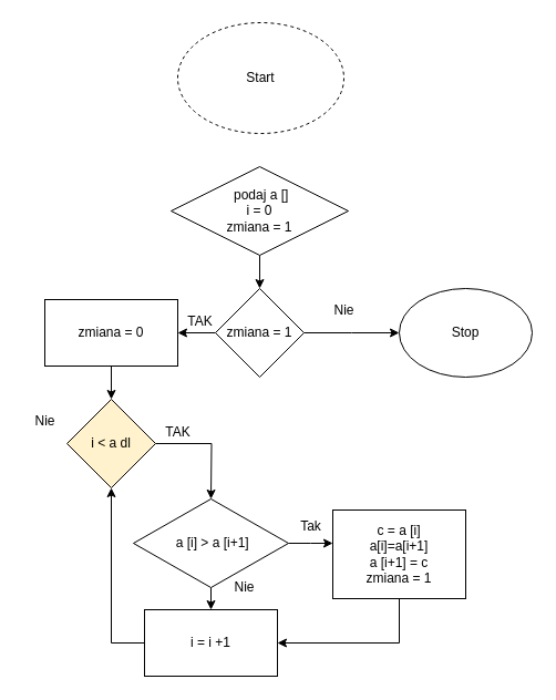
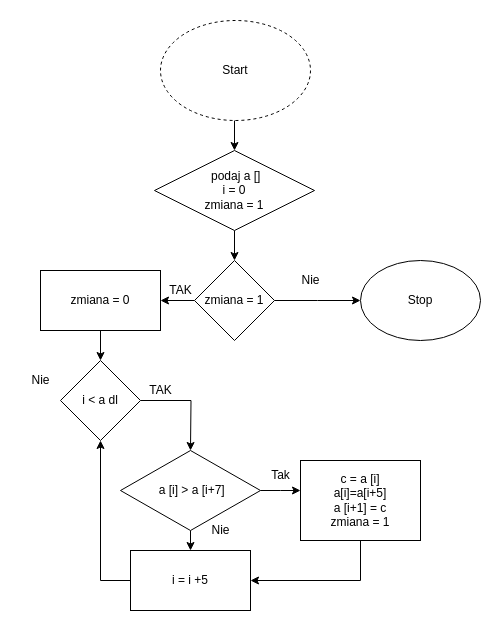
  <mxCell id="0" />
  <mxCell id="1" parent="0" />
+ <mxCell id="2" style="edgeStyle=orthogonalEdgeStyle;rounded=0;orthogonalLoop=1;jettySize=auto;html=1;exitX=0.5;exitY=1;exitDx=0;exitDy=0;entryX=0.5;entryY=0;entryDx=0;entryDy=0;" edge="1" parent="1" source="3" target="5"><mxGeometry relative="1" as="geometry" /></mxCell>
  <mxCell id="3" value="Start" style="ellipse;whiteSpace=wrap;html=1;dashed=1;" vertex="1" parent="1"><mxGeometry x="160" y="20" width="150" height="100" as="geometry" /></mxCell>
  <mxCell id="4" style="edgeStyle=orthogonalEdgeStyle;rounded=0;orthogonalLoop=1;jettySize=auto;html=1;exitX=0.5;exitY=1;exitDx=0;exitDy=0;" edge="1" parent="1" source="5"><mxGeometry relative="1" as="geometry"><mxPoint x="234" y="260" as="targetPoint" /></mxGeometry></mxCell>
  <mxCell id="5" value="&lt;div&gt;&amp;nbsp;podaj a []&lt;/div&gt;&lt;div&gt;i = 0&lt;/div&gt;&lt;div&gt;zmiana = 1&lt;br&gt;&lt;/div&gt;" style="rhombus;whiteSpace=wrap;html=1;" vertex="1" parent="1"><mxGeometry x="154" y="150" width="160" height="80" as="geometry" /></mxCell>
  <mxCell id="6" style="edgeStyle=orthogonalEdgeStyle;rounded=0;orthogonalLoop=1;jettySize=auto;html=1;exitX=1;exitY=0.5;exitDx=0;exitDy=0;" edge="1" parent="1" source="8"><mxGeometry relative="1" as="geometry"><mxPoint x="360" y="300" as="targetPoint" /></mxGeometry></mxCell>
  <mxCell id="7" style="edgeStyle=orthogonalEdgeStyle;rounded=0;orthogonalLoop=1;jettySize=auto;html=1;exitX=0;exitY=0.5;exitDx=0;exitDy=0;" edge="1" parent="1" source="8"><mxGeometry relative="1" as="geometry"><mxPoint x="160" y="300" as="targetPoint" /></mxGeometry></mxCell>
  <mxCell id="8" value="zmiana = 1" style="rhombus;whiteSpace=wrap;html=1;" vertex="1" parent="1"><mxGeometry x="194" y="260" width="80" height="80" as="geometry" /></mxCell>
  <mxCell id="9" value="Nie" style="text;html=1;align=center;verticalAlign=middle;resizable=0;points=[];autosize=1;strokeColor=none;fillColor=none;" vertex="1" parent="1"><mxGeometry x="290" y="265" width="40" height="30" as="geometry" /></mxCell>
  <mxCell id="10" value="Stop" style="ellipse;whiteSpace=wrap;html=1;" vertex="1" parent="1"><mxGeometry x="360" y="260" width="120" height="80" as="geometry" /></mxCell>
  <mxCell id="11" style="edgeStyle=orthogonalEdgeStyle;rounded=0;orthogonalLoop=1;jettySize=auto;html=1;exitX=0.5;exitY=1;exitDx=0;exitDy=0;" edge="1" parent="1" source="12"><mxGeometry relative="1" as="geometry"><mxPoint x="100" y="360" as="targetPoint" /></mxGeometry></mxCell>
  <mxCell id="12" value="zmiana = 0" style="rounded=0;whiteSpace=wrap;html=1;" vertex="1" parent="1"><mxGeometry x="40" y="270" width="120" height="60" as="geometry" /></mxCell>
  <mxCell id="13" style="edgeStyle=orthogonalEdgeStyle;rounded=0;orthogonalLoop=1;jettySize=auto;html=1;exitX=1;exitY=0.5;exitDx=0;exitDy=0;" edge="1" parent="1" source="14"><mxGeometry relative="1" as="geometry"><mxPoint x="190" y="450" as="targetPoint" /></mxGeometry></mxCell>
- <mxCell id="14" value="i &amp;lt; a dl" style="rhombus;whiteSpace=wrap;html=1;fillColor=#fff2cc;" vertex="1" parent="1"><mxGeometry x="60" y="360" width="80" height="80" as="geometry" /></mxCell>
+ <mxCell id="14" value="i &amp;lt; a dl" style="rhombus;whiteSpace=wrap;html=1;" vertex="1" parent="1"><mxGeometry x="60" y="360" width="80" height="80" as="geometry" /></mxCell>
  <mxCell id="15" value="Nie" style="text;html=1;align=center;verticalAlign=middle;resizable=0;points=[];autosize=1;strokeColor=none;fillColor=none;" vertex="1" parent="1"><mxGeometry x="20" y="365" width="40" height="30" as="geometry" /></mxCell>
  <mxCell id="16" value="TAK" style="text;html=1;align=center;verticalAlign=middle;resizable=0;points=[];autosize=1;strokeColor=none;fillColor=none;" vertex="1" parent="1"><mxGeometry x="160" y="275" width="40" height="30" as="geometry" /></mxCell>
  <mxCell id="17" value="TAK" style="text;html=1;align=center;verticalAlign=middle;resizable=0;points=[];autosize=1;strokeColor=none;fillColor=none;" vertex="1" parent="1"><mxGeometry x="140" y="375" width="40" height="30" as="geometry" /></mxCell>
  <mxCell id="18" style="edgeStyle=orthogonalEdgeStyle;rounded=0;orthogonalLoop=1;jettySize=auto;html=1;exitX=1;exitY=0.5;exitDx=0;exitDy=0;" edge="1" parent="1" source="20"><mxGeometry relative="1" as="geometry"><mxPoint x="300" y="490" as="targetPoint" /></mxGeometry></mxCell>
  <mxCell id="19" style="edgeStyle=orthogonalEdgeStyle;rounded=0;orthogonalLoop=1;jettySize=auto;html=1;exitX=0.5;exitY=1;exitDx=0;exitDy=0;" edge="1" parent="1" source="20"><mxGeometry relative="1" as="geometry"><mxPoint x="190" y="550" as="targetPoint" /></mxGeometry></mxCell>
- <mxCell id="20" value="&amp;nbsp;a [i] &amp;gt; a [i+1]" style="rhombus;whiteSpace=wrap;html=1;" vertex="1" parent="1"><mxGeometry x="120" y="450" width="140" height="80" as="geometry" /></mxCell>
+ <mxCell id="20" value="&amp;nbsp;a [i] &amp;gt; a [i+7]" style="rhombus;whiteSpace=wrap;html=1;" vertex="1" parent="1"><mxGeometry x="120" y="450" width="140" height="80" as="geometry" /></mxCell>
  <mxCell id="21" value="Tak" style="text;html=1;align=center;verticalAlign=middle;resizable=0;points=[];autosize=1;strokeColor=none;fillColor=none;" vertex="1" parent="1"><mxGeometry x="260" y="460" width="40" height="30" as="geometry" /></mxCell>
  <mxCell id="22" style="edgeStyle=orthogonalEdgeStyle;rounded=0;orthogonalLoop=1;jettySize=auto;html=1;exitX=0.5;exitY=1;exitDx=0;exitDy=0;entryX=1;entryY=0.5;entryDx=0;entryDy=0;" edge="1" parent="1" source="23" target="25"><mxGeometry relative="1" as="geometry" /></mxCell>
- <mxCell id="23" value="&lt;div&gt;c = a [i]&lt;/div&gt;&lt;div&gt;a[i]=a[i+1]&lt;/div&gt;&lt;div&gt;a [i+1] = c&lt;/div&gt;&lt;div&gt;zmiana = 1&lt;br&gt;&lt;/div&gt;" style="rounded=0;whiteSpace=wrap;html=1;" vertex="1" parent="1"><mxGeometry x="300" y="460" width="120" height="80" as="geometry" /></mxCell>
+ <mxCell id="23" value="&lt;div&gt;c = a [i]&lt;/div&gt;&lt;div&gt;a[i]=a[i+5]&lt;/div&gt;&lt;div&gt;a [i+1] = c&lt;/div&gt;&lt;div&gt;zmiana = 1&lt;br&gt;&lt;/div&gt;" style="rounded=0;whiteSpace=wrap;html=1;" vertex="1" parent="1"><mxGeometry x="300" y="460" width="120" height="80" as="geometry" /></mxCell>
  <mxCell id="24" style="edgeStyle=orthogonalEdgeStyle;rounded=0;orthogonalLoop=1;jettySize=auto;html=1;exitX=0;exitY=0.5;exitDx=0;exitDy=0;entryX=0.5;entryY=1;entryDx=0;entryDy=0;" edge="1" parent="1" source="25" target="14"><mxGeometry relative="1" as="geometry" /></mxCell>
- <mxCell id="25" value="i = i +1" style="rounded=0;whiteSpace=wrap;html=1;" vertex="1" parent="1"><mxGeometry x="130" y="550" width="120" height="60" as="geometry" /></mxCell>
+ <mxCell id="25" value="i = i +5" style="rounded=0;whiteSpace=wrap;html=1;" vertex="1" parent="1"><mxGeometry x="130" y="550" width="120" height="60" as="geometry" /></mxCell>
  <mxCell id="26" value="Nie" style="text;html=1;align=center;verticalAlign=middle;resizable=0;points=[];autosize=1;strokeColor=none;fillColor=none;" vertex="1" parent="1"><mxGeometry x="200" y="515" width="40" height="30" as="geometry" /></mxCell>
